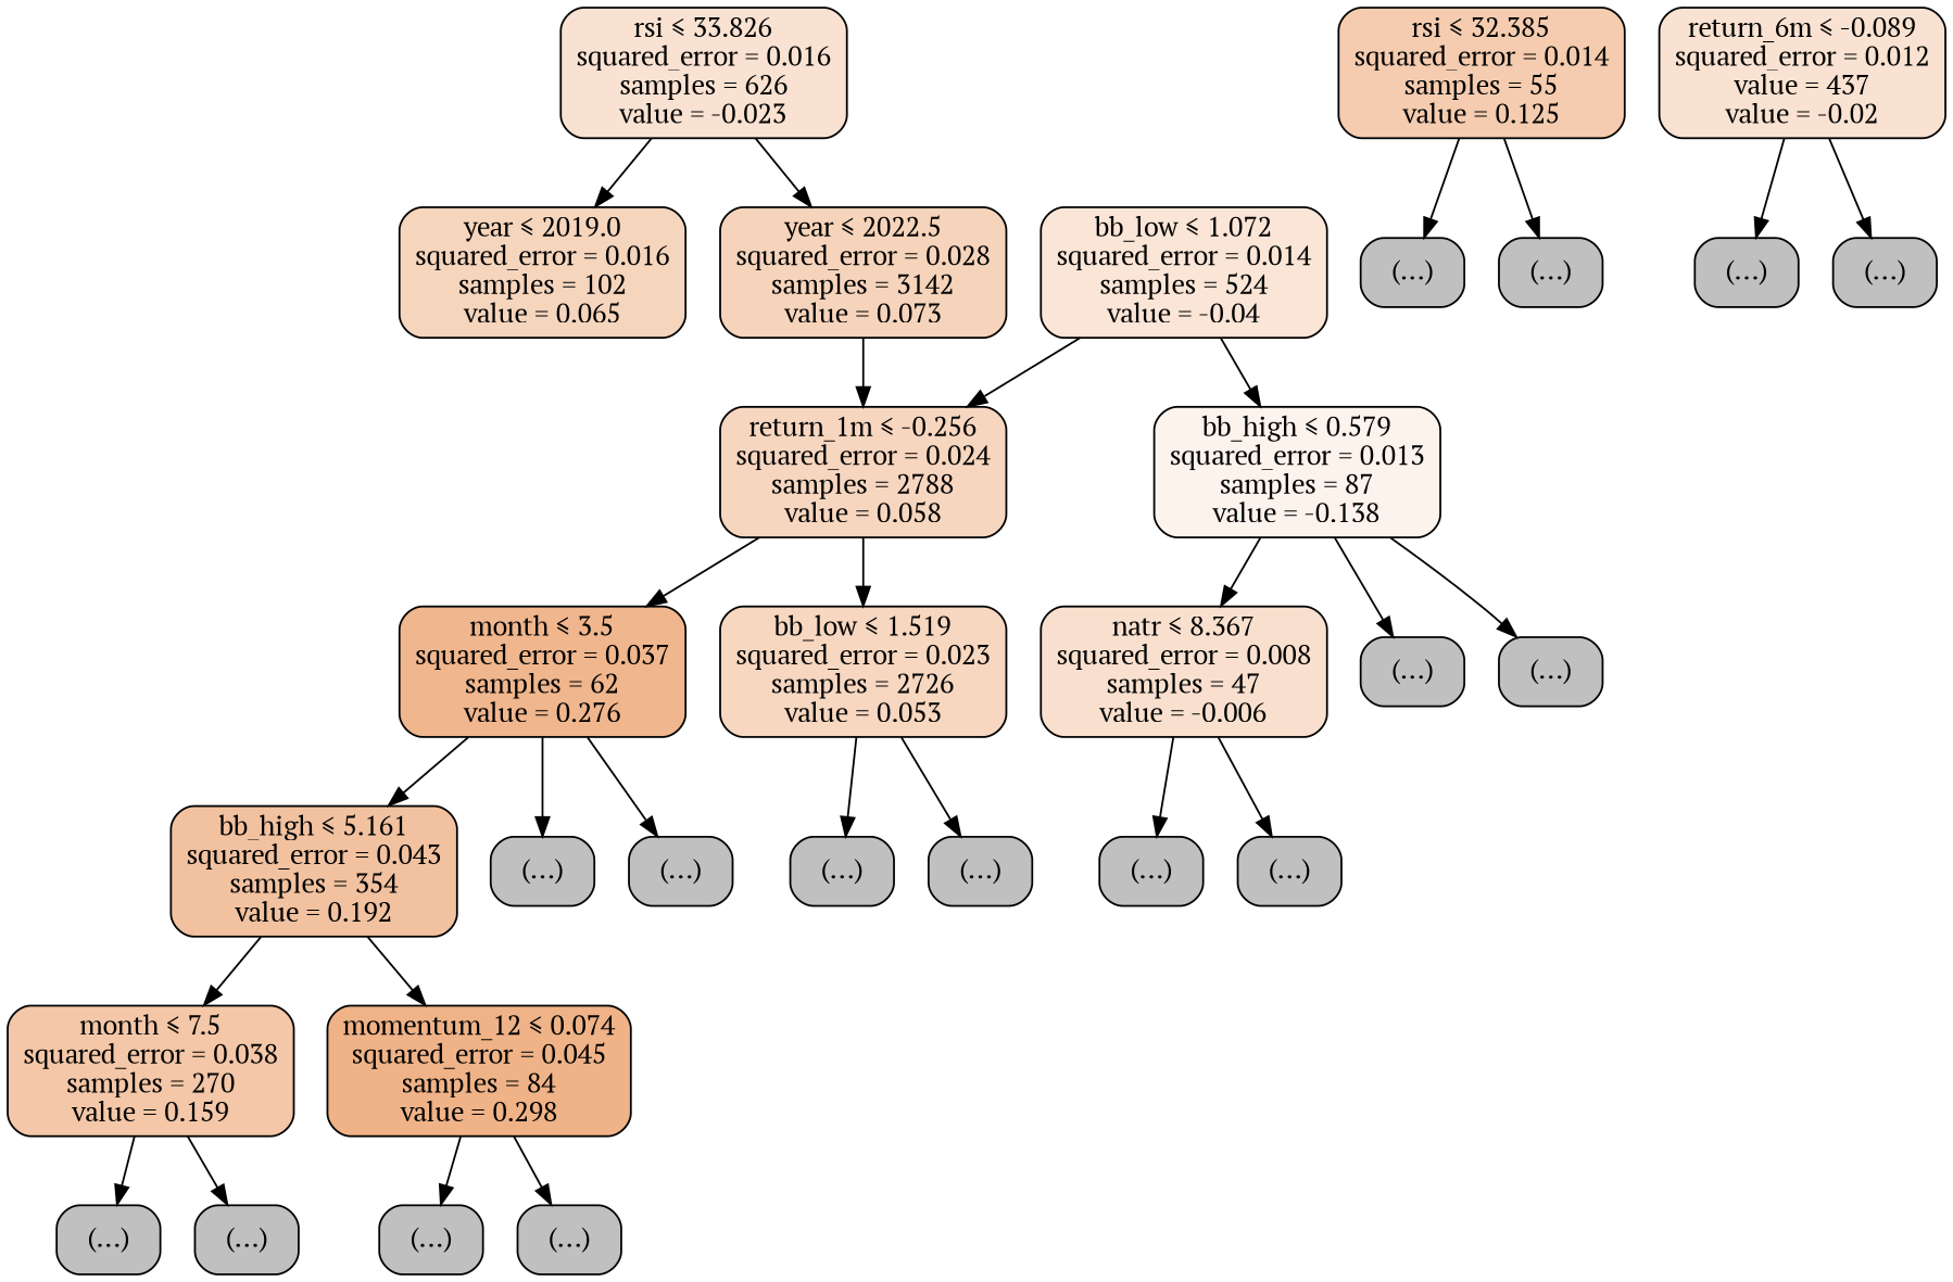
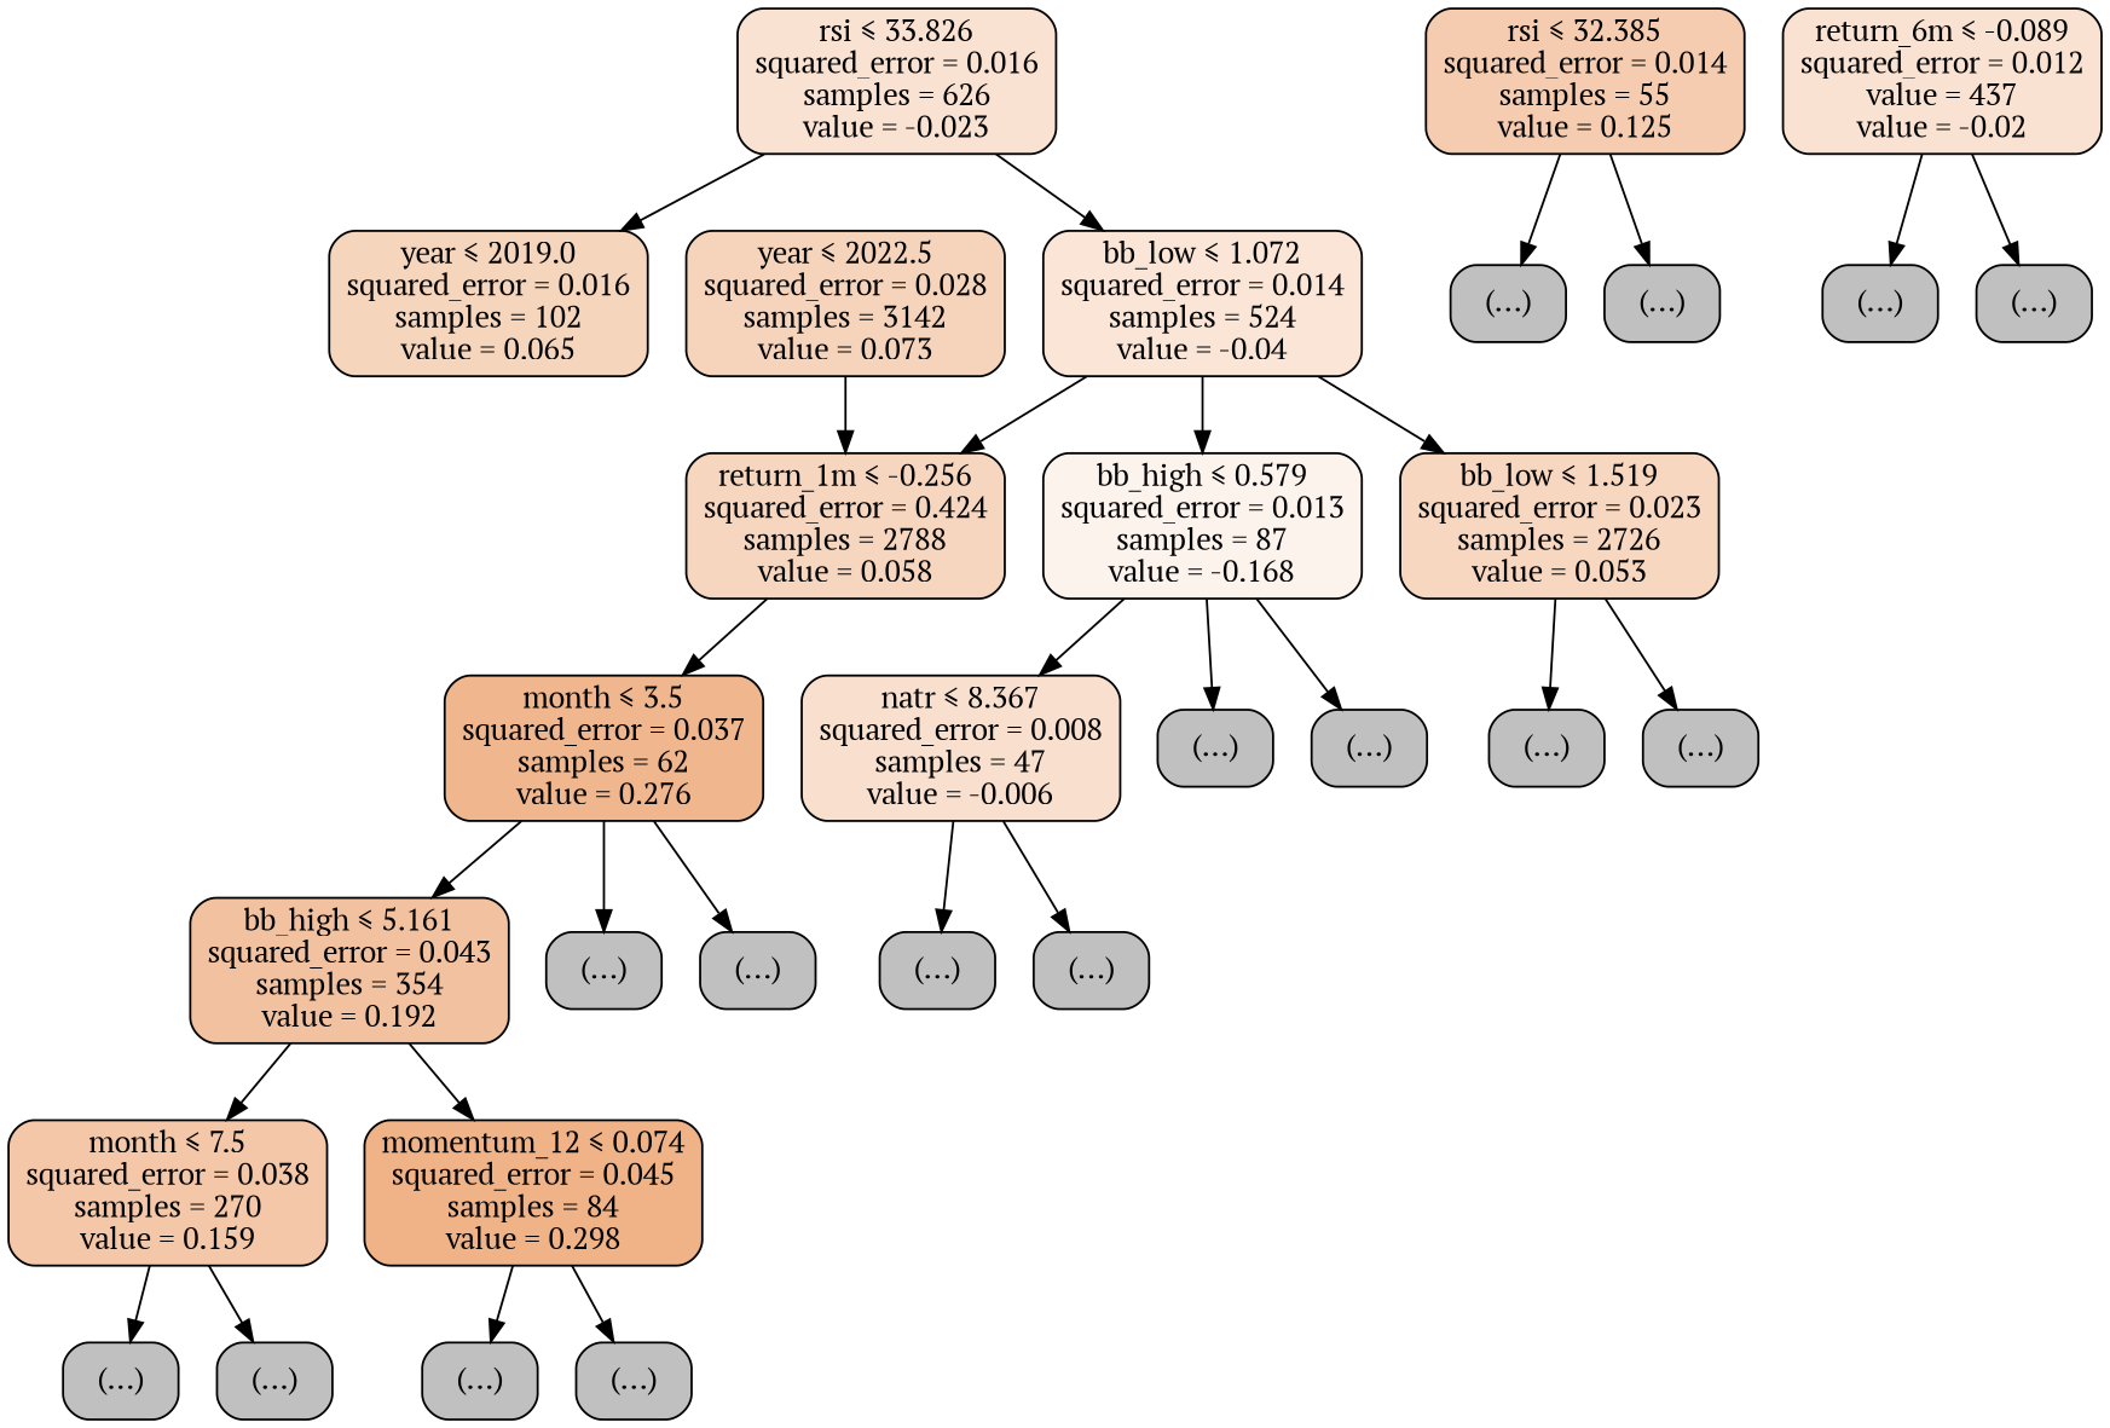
  digraph {
    fontname="PT Serif"
    node [color=black fillcolor="#C0C0C0" fontname="PT Serif" shape=box style="filled, rounded"]
    edge [fontname="PT Serif"]
    n1 [fillcolor="#f9e2d2" label=<rsi &le; 33.826<br/>squared_error = 0.016<br/>samples = 626<br/>value = -0.023>]
    n2 [fillcolor="#f6d5bd" label=<year &le; 2019.0<br/>squared_error = 0.016<br/>samples = 102<br/>value = 0.065>]
    n3 [fillcolor="#fae5d6" label=<bb_low &le; 1.072<br/>squared_error = 0.014<br/>samples = 524<br/>value = -0.04>]
    n4 [fillcolor="#f6d4bb" label=<year &le; 2022.5<br/>squared_error = 0.028<br/>samples = 3142<br/>value = 0.073>]
-   n5 [fillcolor="#f7d6bf" label=<return_1m &le; -0.256<br/>squared_error = 0.024<br/>samples = 2788<br/>value = 0.058>]
-   n6 [fillcolor="#fdf3ed" label=<bb_high &le; 0.579<br/>squared_error = 0.013<br/>samples = 87<br/>value = -0.138>]
+   n5 [fillcolor="#f7d6bf" label=<return_1m &le; -0.256<br/>squared_error = 0.424<br/>samples = 2788<br/>value = 0.058>]
+   n6 [fillcolor="#fdf3ed" label=<bb_high &le; 0.579<br/>squared_error = 0.013<br/>samples = 87<br/>value = -0.168>]
    n7 [fillcolor="#f5ccaf" label=<rsi &le; 32.385<br/>squared_error = 0.014<br/>samples = 55<br/>value = 0.125>]
    n8 [label="(...)"]
    n9 [label="(...)"]
    n10 [fillcolor="#f9e0ce" label=<natr &le; 8.367<br/>squared_error = 0.008<br/>samples = 47<br/>value = -0.006>]
    n11 [label="(...)"]
    n12 [label="(...)"]
    n13 [label="(...)"]
    n14 [label="(...)"]
    n15 [fillcolor="#f9e2d1" label=<return_6m &le; -0.089<br/>squared_error = 0.012<br/>value = 437<br/>value = -0.02>]
    n16 [label="(...)"]
    n17 [label="(...)"]
    n18 [fillcolor="#f0b68d" label=<month &le; 3.5<br/>squared_error = 0.037<br/>samples = 62<br/>value = 0.276>]
    n19 [fillcolor="#f7d7c0" label=<bb_low &le; 1.519<br/>squared_error = 0.023<br/>samples = 2726<br/>value = 0.053>]
    n20 [fillcolor="#f2c2a0" label=<bb_high &le; 5.161<br/>squared_error = 0.043<br/>samples = 354<br/>value = 0.192>]
    n21 [fillcolor="#f3c7a7" label=<month &le; 7.5<br/>squared_error = 0.038<br/>samples = 270<br/>value = 0.159>]
    n22 [fillcolor="#efb387" label=<momentum_12 &le; 0.074<br/>squared_error = 0.045<br/>samples = 84<br/>value = 0.298>]
    n23 [label="(...)"]
    n24 [label="(...)"]
    n25 [label="(...)"]
    n26 [label="(...)"]
    n27 [label="(...)"]
    n28 [label="(...)"]
    n29 [label="(...)"]
    n30 [label="(...)"]
    n1 -> n2
-   n1 -> n4
+   n1 -> n3
    n3 -> n5
    n3 -> n6
    n4 -> n5
    n5 -> n18
-   n5 -> n19
+   n3 -> n19
    n6 -> n10
    n6 -> n13
    n6 -> n14
    n7 -> n8
    n7 -> n9
    n10 -> n11
    n10 -> n12
    n15 -> n16
    n15 -> n17
    n18 -> n20
    n18 -> n23
    n18 -> n24
    n19 -> n25
    n19 -> n26
    n20 -> n21
    n20 -> n22
    n21 -> n27
    n21 -> n28
    n22 -> n29
    n22 -> n30
  }
